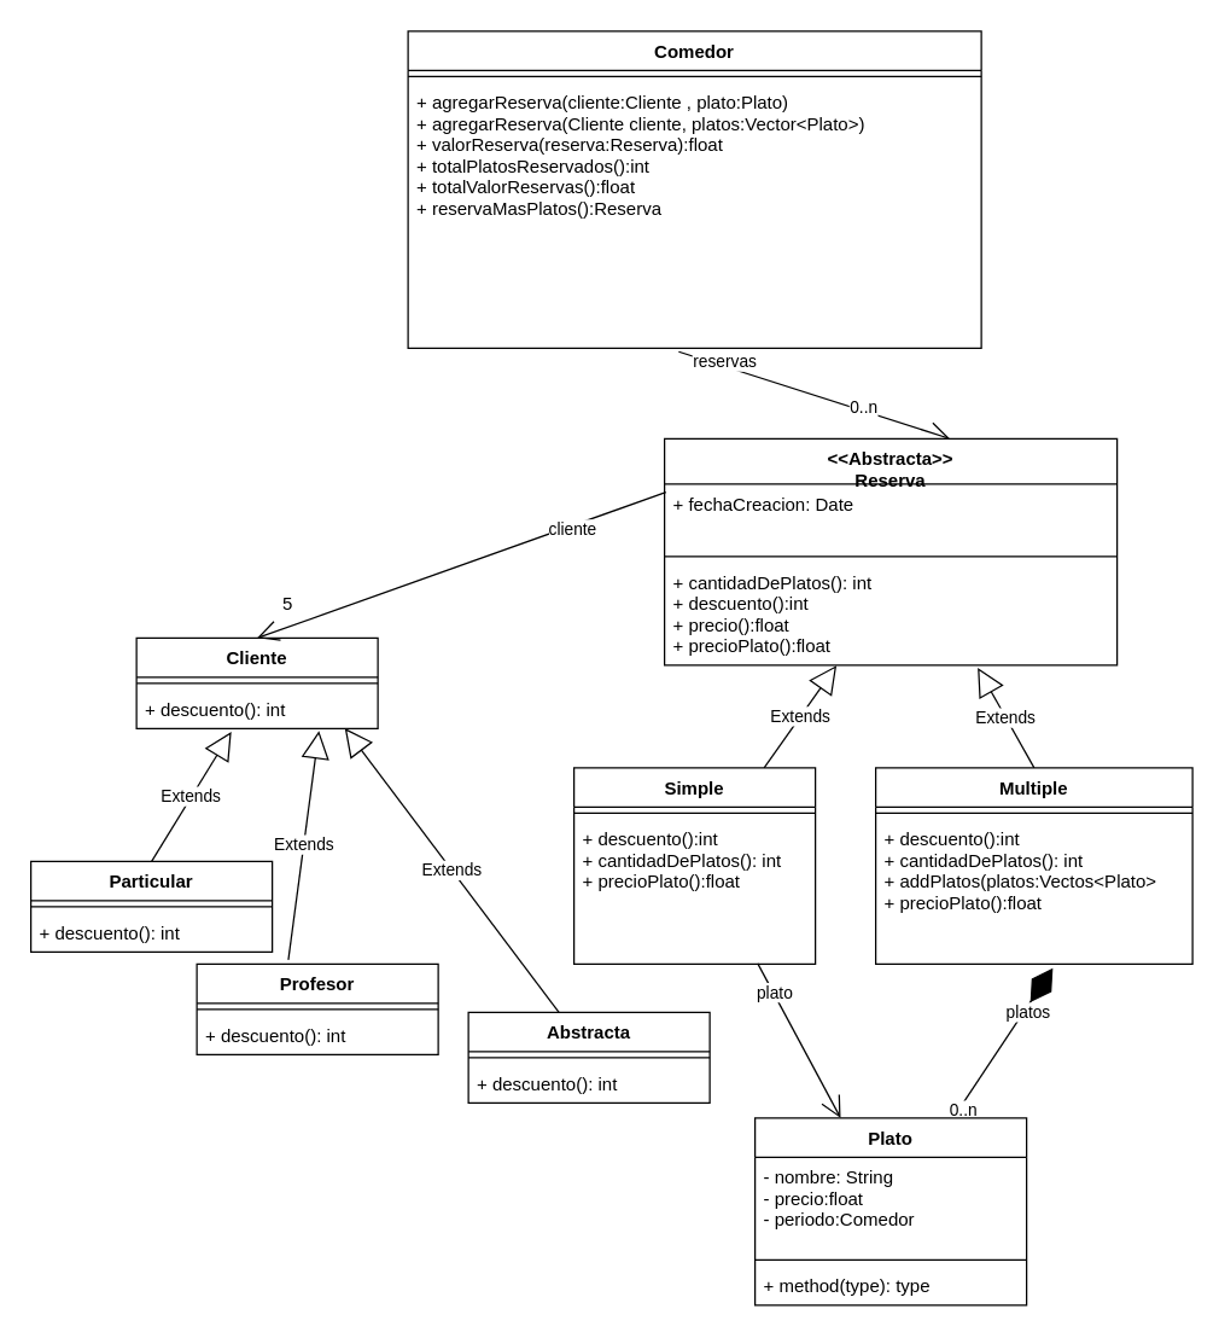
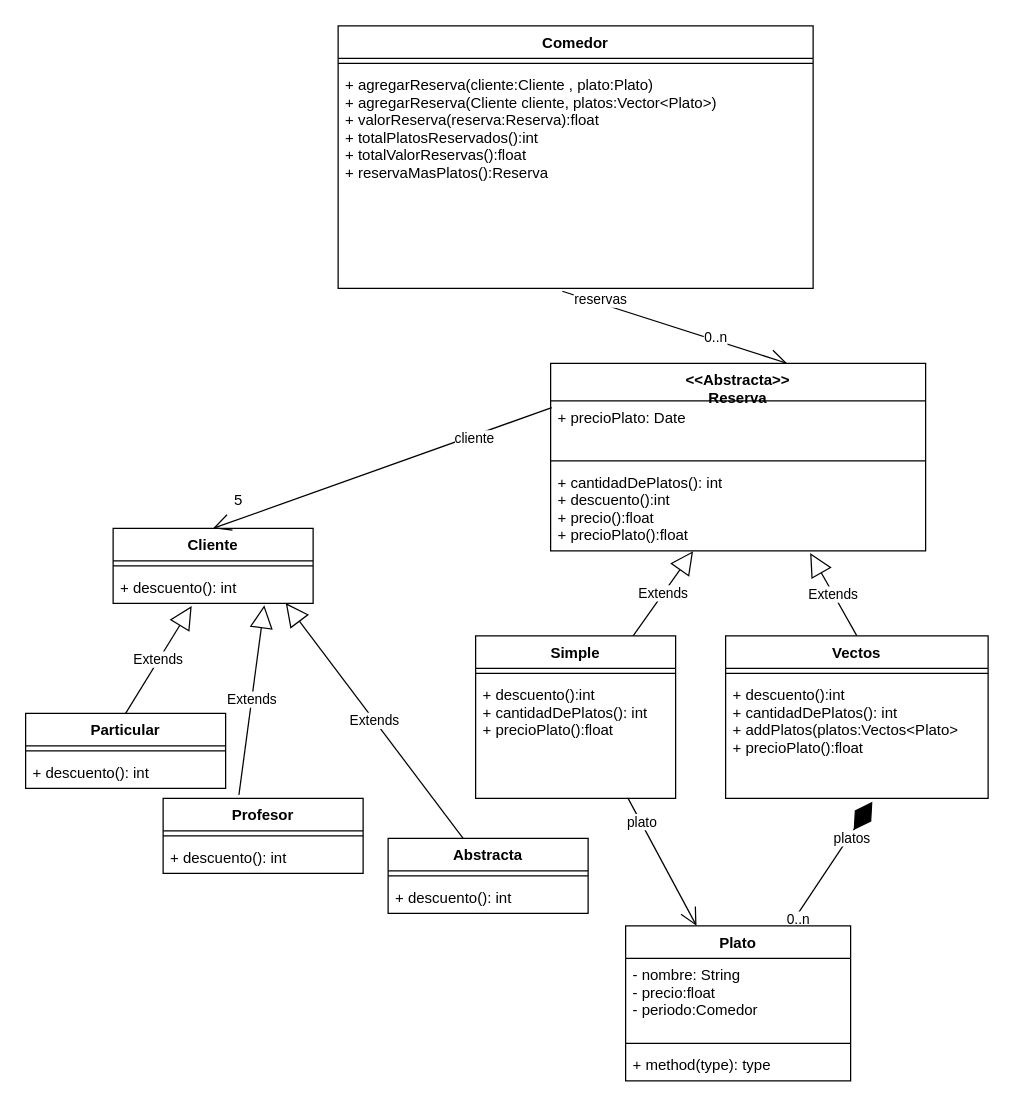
  <mxCell id="0" />
  <mxCell id="1" parent="0" />
  <mxCell id="2" value="" style="endArrow=diamondThin;endFill=1;endSize=24;html=1;entryX=0.559;entryY=1.029;entryDx=0;entryDy=0;entryPerimeter=0;" edge="1" parent="1" source="31" target="30"><mxGeometry width="160" relative="1" as="geometry"><mxPoint x="649" y="786" as="sourcePoint" /><mxPoint x="480" y="600" as="targetPoint" /></mxGeometry></mxCell>
  <mxCell id="3" value="platos" style="edgeLabel;html=1;align=center;verticalAlign=middle;resizable=0;points=[];" vertex="1" connectable="0" parent="2"><mxGeometry x="0.442" y="-2" relative="1" as="geometry"><mxPoint as="offset" /></mxGeometry></mxCell>
  <mxCell id="4" value="0..n" style="edgeLabel;html=1;align=center;verticalAlign=middle;resizable=0;points=[];" vertex="1" connectable="0" parent="2"><mxGeometry x="-0.86" y="-2" relative="1" as="geometry"><mxPoint as="offset" /></mxGeometry></mxCell>
  <mxCell id="5" value="Comedor" style="swimlane;fontStyle=1;align=center;verticalAlign=top;childLayout=stackLayout;horizontal=1;startSize=26;horizontalStack=0;resizeParent=1;resizeParentMax=0;resizeLast=0;collapsible=1;marginBottom=0;" vertex="1" parent="1"><mxGeometry x="270" y="20" width="380" height="210" as="geometry" /></mxCell>
  <mxCell id="6" value="" style="line;strokeWidth=1;fillColor=none;align=left;verticalAlign=middle;spacingTop=-1;spacingLeft=3;spacingRight=3;rotatable=0;labelPosition=right;points=[];portConstraint=eastwest;" vertex="1" parent="5"><mxGeometry y="26" width="380" height="8" as="geometry" /></mxCell>
  <mxCell id="7" value="+ agregarReserva(cliente:Cliente , plato:Plato)&#10;+ agregarReserva(Cliente cliente, platos:Vector&lt;Plato&gt;)&#10;+ valorReserva(reserva:Reserva):float &#10;+ totalPlatosReservados():int&#10;+ totalValorReservas():float&#10;+ reservaMasPlatos():Reserva " style="text;strokeColor=none;fillColor=none;align=left;verticalAlign=top;spacingLeft=4;spacingRight=4;overflow=hidden;rotatable=0;points=[[0,0.5],[1,0.5]];portConstraint=eastwest;" vertex="1" parent="5"><mxGeometry y="34" width="380" height="176" as="geometry" /></mxCell>
  <mxCell id="8" value="" style="endArrow=open;endFill=1;endSize=12;html=1;exitX=0.761;exitY=0.996;exitDx=0;exitDy=0;exitPerimeter=0;" edge="1" parent="1" source="27" target="31"><mxGeometry width="160" relative="1" as="geometry"><mxPoint x="320" y="600" as="sourcePoint" /><mxPoint x="480" y="600" as="targetPoint" /></mxGeometry></mxCell>
  <mxCell id="9" value="plato" style="edgeLabel;html=1;align=center;verticalAlign=middle;resizable=0;points=[];" vertex="1" connectable="0" parent="8"><mxGeometry x="-0.618" relative="1" as="geometry"><mxPoint as="offset" /></mxGeometry></mxCell>
  <mxCell id="10" value="Extends" style="endArrow=block;endSize=16;endFill=0;html=1;entryX=0.38;entryY=1.003;entryDx=0;entryDy=0;entryPerimeter=0;" edge="1" parent="1" source="25" target="18"><mxGeometry width="160" relative="1" as="geometry"><mxPoint x="320" y="600" as="sourcePoint" /><mxPoint x="480" y="600" as="targetPoint" /></mxGeometry></mxCell>
  <mxCell id="11" value="Extends" style="endArrow=block;endSize=16;endFill=0;html=1;entryX=0.692;entryY=1.026;entryDx=0;entryDy=0;entryPerimeter=0;exitX=0.5;exitY=0;exitDx=0;exitDy=0;" edge="1" parent="1" source="28" target="18"><mxGeometry width="160" relative="1" as="geometry"><mxPoint x="310" y="650" as="sourcePoint" /><mxPoint x="347.02" y="606.09" as="targetPoint" /></mxGeometry></mxCell>
  <mxCell id="12" value="" style="endArrow=open;endFill=1;endSize=12;html=1;exitX=0.472;exitY=1.013;exitDx=0;exitDy=0;exitPerimeter=0;entryX=0.631;entryY=0;entryDx=0;entryDy=0;entryPerimeter=0;" edge="1" parent="1" source="7" target="15"><mxGeometry width="160" relative="1" as="geometry"><mxPoint x="320" y="220" as="sourcePoint" /><mxPoint x="480" y="220" as="targetPoint" /></mxGeometry></mxCell>
  <mxCell id="13" value="0..n" style="edgeLabel;html=1;align=center;verticalAlign=middle;resizable=0;points=[];" vertex="1" connectable="0" parent="12"><mxGeometry x="0.343" y="3" relative="1" as="geometry"><mxPoint as="offset" /></mxGeometry></mxCell>
  <mxCell id="14" value="reservas" style="edgeLabel;html=1;align=center;verticalAlign=middle;resizable=0;points=[];" vertex="1" connectable="0" parent="12"><mxGeometry x="-0.67" y="3" relative="1" as="geometry"><mxPoint as="offset" /></mxGeometry></mxCell>
  <mxCell id="15" value="&lt;&lt;Abstracta&gt;&gt;&#10;Reserva" style="swimlane;fontStyle=1;align=center;verticalAlign=top;childLayout=stackLayout;horizontal=1;startSize=30;horizontalStack=0;resizeParent=1;resizeParentMax=0;resizeLast=0;collapsible=1;marginBottom=0;" vertex="1" parent="1"><mxGeometry x="440" y="290" width="300" height="150" as="geometry" /></mxCell>
- <mxCell id="16" value="+ fechaCreacion: Date&#10;&#10;" style="text;strokeColor=none;fillColor=none;align=left;verticalAlign=top;spacingLeft=4;spacingRight=4;overflow=hidden;rotatable=0;points=[[0,0.5],[1,0.5]];portConstraint=eastwest;" vertex="1" parent="15"><mxGeometry y="30" width="300" height="44" as="geometry" /></mxCell>
+ <mxCell id="16" value="+ precioPlato: Date&#10;&#10;" style="text;strokeColor=none;fillColor=none;align=left;verticalAlign=top;spacingLeft=4;spacingRight=4;overflow=hidden;rotatable=0;points=[[0,0.5],[1,0.5]];portConstraint=eastwest;" vertex="1" parent="15"><mxGeometry y="30" width="300" height="44" as="geometry" /></mxCell>
  <mxCell id="17" value="" style="line;strokeWidth=1;fillColor=none;align=left;verticalAlign=middle;spacingTop=-1;spacingLeft=3;spacingRight=3;rotatable=0;labelPosition=right;points=[];portConstraint=eastwest;" vertex="1" parent="15"><mxGeometry y="74" width="300" height="8" as="geometry" /></mxCell>
  <mxCell id="18" value="+ cantidadDePlatos(): int&#10;+ descuento():int&#10;+ precio():float&#10;+ precioPlato():float" style="text;strokeColor=none;fillColor=none;align=left;verticalAlign=top;spacingLeft=4;spacingRight=4;overflow=hidden;rotatable=0;points=[[0,0.5],[1,0.5]];portConstraint=eastwest;" vertex="1" parent="15"><mxGeometry y="82" width="300" height="68" as="geometry" /></mxCell>
  <mxCell id="19" value="Cliente" style="swimlane;fontStyle=1;align=center;verticalAlign=top;childLayout=stackLayout;horizontal=1;startSize=26;horizontalStack=0;resizeParent=1;resizeParentMax=0;resizeLast=0;collapsible=1;marginBottom=0;fillColor=#ffffff;" vertex="1" parent="1"><mxGeometry x="90" y="422" width="160" height="60" as="geometry" /></mxCell>
  <mxCell id="20" value="" style="line;strokeWidth=1;fillColor=none;align=left;verticalAlign=middle;spacingTop=-1;spacingLeft=3;spacingRight=3;rotatable=0;labelPosition=right;points=[];portConstraint=eastwest;" vertex="1" parent="19"><mxGeometry y="26" width="160" height="8" as="geometry" /></mxCell>
  <mxCell id="21" value="+ descuento(): int" style="text;strokeColor=none;fillColor=none;align=left;verticalAlign=top;spacingLeft=4;spacingRight=4;overflow=hidden;rotatable=0;points=[[0,0.5],[1,0.5]];portConstraint=eastwest;" vertex="1" parent="19"><mxGeometry y="34" width="160" height="26" as="geometry" /></mxCell>
  <mxCell id="22" value="" style="endArrow=open;endFill=1;endSize=12;html=1;exitX=0.003;exitY=0.123;exitDx=0;exitDy=0;exitPerimeter=0;entryX=0.5;entryY=0;entryDx=0;entryDy=0;" edge="1" parent="1" source="16" target="19"><mxGeometry width="160" relative="1" as="geometry"><mxPoint x="320" y="440" as="sourcePoint" /><mxPoint x="480" y="440" as="targetPoint" /></mxGeometry></mxCell>
  <mxCell id="23" value="cliente" style="edgeLabel;html=1;align=center;verticalAlign=middle;resizable=0;points=[];" vertex="1" connectable="0" parent="22"><mxGeometry x="-0.535" y="2" relative="1" as="geometry"><mxPoint as="offset" /></mxGeometry></mxCell>
  <mxCell id="24" value="5" style="text;html=1;align=center;verticalAlign=middle;resizable=0;points=[];autosize=1;" vertex="1" parent="1"><mxGeometry x="180" y="390" width="20" height="20" as="geometry" /></mxCell>
  <mxCell id="25" value="Simple" style="swimlane;fontStyle=1;align=center;verticalAlign=top;childLayout=stackLayout;horizontal=1;startSize=26;horizontalStack=0;resizeParent=1;resizeParentMax=0;resizeLast=0;collapsible=1;marginBottom=0;" vertex="1" parent="1"><mxGeometry x="380" y="508" width="160" height="130" as="geometry" /></mxCell>
  <mxCell id="26" value="" style="line;strokeWidth=1;fillColor=none;align=left;verticalAlign=middle;spacingTop=-1;spacingLeft=3;spacingRight=3;rotatable=0;labelPosition=right;points=[];portConstraint=eastwest;" vertex="1" parent="25"><mxGeometry y="26" width="160" height="8" as="geometry" /></mxCell>
  <mxCell id="27" value="+ descuento():int&#10;+ cantidadDePlatos(): int&#10;+ precioPlato():float" style="text;strokeColor=none;fillColor=none;align=left;verticalAlign=top;spacingLeft=4;spacingRight=4;overflow=hidden;rotatable=0;points=[[0,0.5],[1,0.5]];portConstraint=eastwest;" vertex="1" parent="25"><mxGeometry y="34" width="160" height="96" as="geometry" /></mxCell>
- <mxCell id="28" value="Multiple" style="swimlane;fontStyle=1;align=center;verticalAlign=top;childLayout=stackLayout;horizontal=1;startSize=26;horizontalStack=0;resizeParent=1;resizeParentMax=0;resizeLast=0;collapsible=1;marginBottom=0;" vertex="1" parent="1"><mxGeometry x="580" y="508" width="210" height="130" as="geometry" /></mxCell>
+ <mxCell id="28" value="Vectos" style="swimlane;fontStyle=1;align=center;verticalAlign=top;childLayout=stackLayout;horizontal=1;startSize=26;horizontalStack=0;resizeParent=1;resizeParentMax=0;resizeLast=0;collapsible=1;marginBottom=0;" vertex="1" parent="1"><mxGeometry x="580" y="508" width="210" height="130" as="geometry" /></mxCell>
  <mxCell id="29" value="" style="line;strokeWidth=1;fillColor=none;align=left;verticalAlign=middle;spacingTop=-1;spacingLeft=3;spacingRight=3;rotatable=0;labelPosition=right;points=[];portConstraint=eastwest;" vertex="1" parent="28"><mxGeometry y="26" width="210" height="8" as="geometry" /></mxCell>
  <mxCell id="30" value="+ descuento():int&#10;+ cantidadDePlatos(): int&#10;+ addPlatos(platos:Vectos&lt;Plato&gt;&#10;+ precioPlato():float" style="text;strokeColor=none;fillColor=none;align=left;verticalAlign=top;spacingLeft=4;spacingRight=4;overflow=hidden;rotatable=0;points=[[0,0.5],[1,0.5]];portConstraint=eastwest;" vertex="1" parent="28"><mxGeometry y="34" width="210" height="96" as="geometry" /></mxCell>
  <mxCell id="31" value="Plato" style="swimlane;fontStyle=1;align=center;verticalAlign=top;childLayout=stackLayout;horizontal=1;startSize=26;horizontalStack=0;resizeParent=1;resizeParentMax=0;resizeLast=0;collapsible=1;marginBottom=0;" vertex="1" parent="1"><mxGeometry x="500" y="740" width="180" height="124" as="geometry" /></mxCell>
  <mxCell id="32" value="- nombre: String&#10;- precio:float&#10;- periodo:Comedor" style="text;strokeColor=none;fillColor=none;align=left;verticalAlign=top;spacingLeft=4;spacingRight=4;overflow=hidden;rotatable=0;points=[[0,0.5],[1,0.5]];portConstraint=eastwest;" vertex="1" parent="31"><mxGeometry y="26" width="180" height="64" as="geometry" /></mxCell>
  <mxCell id="33" value="" style="line;strokeWidth=1;fillColor=none;align=left;verticalAlign=middle;spacingTop=-1;spacingLeft=3;spacingRight=3;rotatable=0;labelPosition=right;points=[];portConstraint=eastwest;" vertex="1" parent="31"><mxGeometry y="90" width="180" height="8" as="geometry" /></mxCell>
  <mxCell id="34" value="+ method(type): type" style="text;strokeColor=none;fillColor=none;align=left;verticalAlign=top;spacingLeft=4;spacingRight=4;overflow=hidden;rotatable=0;points=[[0,0.5],[1,0.5]];portConstraint=eastwest;" vertex="1" parent="31"><mxGeometry y="98" width="180" height="26" as="geometry" /></mxCell>
  <mxCell id="35" value="Extends" style="endArrow=block;endSize=16;endFill=0;html=1;exitX=0.379;exitY=-0.046;exitDx=0;exitDy=0;exitPerimeter=0;entryX=0.756;entryY=1.057;entryDx=0;entryDy=0;entryPerimeter=0;" edge="1" parent="1" source="41" target="21"><mxGeometry width="160" relative="1" as="geometry"><mxPoint x="170" y="660" as="sourcePoint" /><mxPoint x="330" y="660" as="targetPoint" /></mxGeometry></mxCell>
  <mxCell id="36" value="Extends" style="endArrow=block;endSize=16;endFill=0;html=1;exitX=0.5;exitY=0;exitDx=0;exitDy=0;entryX=0.393;entryY=1.079;entryDx=0;entryDy=0;entryPerimeter=0;" edge="1" parent="1" source="38" target="21"><mxGeometry width="160" relative="1" as="geometry"><mxPoint x="270" y="550" as="sourcePoint" /><mxPoint x="310.32" y="356.242" as="targetPoint" /></mxGeometry></mxCell>
  <mxCell id="37" value="Extends" style="endArrow=block;endSize=16;endFill=0;html=1;exitX=0.375;exitY=0;exitDx=0;exitDy=0;exitPerimeter=0;entryX=0.863;entryY=0.99;entryDx=0;entryDy=0;entryPerimeter=0;" edge="1" parent="1" source="44" target="21"><mxGeometry width="160" relative="1" as="geometry"><mxPoint x="250" y="560" as="sourcePoint" /><mxPoint x="290.32" y="366.242" as="targetPoint" /></mxGeometry></mxCell>
  <mxCell id="38" value="Particular" style="swimlane;fontStyle=1;align=center;verticalAlign=top;childLayout=stackLayout;horizontal=1;startSize=26;horizontalStack=0;resizeParent=1;resizeParentMax=0;resizeLast=0;collapsible=1;marginBottom=0;fillColor=#ffffff;" vertex="1" parent="1"><mxGeometry x="20" y="570" width="160" height="60" as="geometry" /></mxCell>
  <mxCell id="39" value="" style="line;strokeWidth=1;fillColor=none;align=left;verticalAlign=middle;spacingTop=-1;spacingLeft=3;spacingRight=3;rotatable=0;labelPosition=right;points=[];portConstraint=eastwest;" vertex="1" parent="38"><mxGeometry y="26" width="160" height="8" as="geometry" /></mxCell>
  <mxCell id="40" value="+ descuento(): int" style="text;strokeColor=none;fillColor=none;align=left;verticalAlign=top;spacingLeft=4;spacingRight=4;overflow=hidden;rotatable=0;points=[[0,0.5],[1,0.5]];portConstraint=eastwest;" vertex="1" parent="38"><mxGeometry y="34" width="160" height="26" as="geometry" /></mxCell>
  <mxCell id="41" value="Profesor" style="swimlane;fontStyle=1;align=center;verticalAlign=top;childLayout=stackLayout;horizontal=1;startSize=26;horizontalStack=0;resizeParent=1;resizeParentMax=0;resizeLast=0;collapsible=1;marginBottom=0;fillColor=#ffffff;" vertex="1" parent="1"><mxGeometry x="130" y="638" width="160" height="60" as="geometry" /></mxCell>
  <mxCell id="42" value="" style="line;strokeWidth=1;fillColor=none;align=left;verticalAlign=middle;spacingTop=-1;spacingLeft=3;spacingRight=3;rotatable=0;labelPosition=right;points=[];portConstraint=eastwest;" vertex="1" parent="41"><mxGeometry y="26" width="160" height="8" as="geometry" /></mxCell>
  <mxCell id="43" value="+ descuento(): int" style="text;strokeColor=none;fillColor=none;align=left;verticalAlign=top;spacingLeft=4;spacingRight=4;overflow=hidden;rotatable=0;points=[[0,0.5],[1,0.5]];portConstraint=eastwest;" vertex="1" parent="41"><mxGeometry y="34" width="160" height="26" as="geometry" /></mxCell>
  <mxCell id="44" value="Abstracta" style="swimlane;fontStyle=1;align=center;verticalAlign=top;childLayout=stackLayout;horizontal=1;startSize=26;horizontalStack=0;resizeParent=1;resizeParentMax=0;resizeLast=0;collapsible=1;marginBottom=0;fillColor=#ffffff;" vertex="1" parent="1"><mxGeometry x="310" y="670" width="160" height="60" as="geometry" /></mxCell>
  <mxCell id="45" value="" style="line;strokeWidth=1;fillColor=none;align=left;verticalAlign=middle;spacingTop=-1;spacingLeft=3;spacingRight=3;rotatable=0;labelPosition=right;points=[];portConstraint=eastwest;" vertex="1" parent="44"><mxGeometry y="26" width="160" height="8" as="geometry" /></mxCell>
  <mxCell id="46" value="+ descuento(): int" style="text;strokeColor=none;fillColor=none;align=left;verticalAlign=top;spacingLeft=4;spacingRight=4;overflow=hidden;rotatable=0;points=[[0,0.5],[1,0.5]];portConstraint=eastwest;" vertex="1" parent="44"><mxGeometry y="34" width="160" height="26" as="geometry" /></mxCell>
